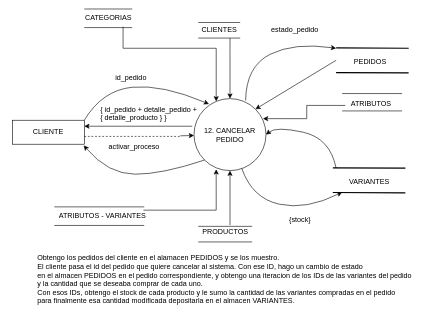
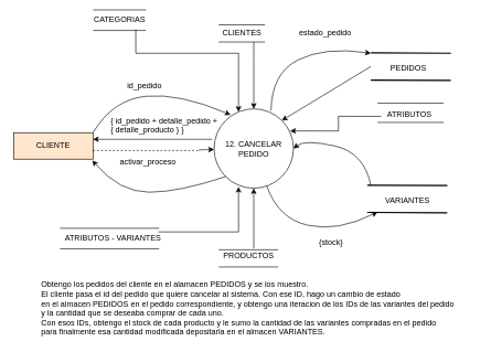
  <mxCell id="0" />
  <mxCell id="1" parent="0" />
  <mxCell id="2" style="edgeStyle=orthogonalEdgeStyle;rounded=0;orthogonalLoop=1;jettySize=auto;html=1;entryX=0.5;entryY=1;entryDx=0;entryDy=0;" parent="1" target="7" edge="1"><mxGeometry relative="1" as="geometry"><mxPoint x="383" y="375" as="sourcePoint" /><mxPoint x="383" y="310" as="targetPoint" /><Array as="points"><mxPoint x="383" y="375" /></Array></mxGeometry></mxCell>
  <mxCell id="3" style="edgeStyle=orthogonalEdgeStyle;rounded=0;orthogonalLoop=1;jettySize=auto;html=1;entryX=0.5;entryY=0;entryDx=0;entryDy=0;" parent="1" target="7" edge="1"><mxGeometry relative="1" as="geometry"><mxPoint x="383" y="150" as="targetPoint" /><mxPoint x="383" y="63" as="sourcePoint" /><Array as="points"><mxPoint x="383" y="90" /><mxPoint x="383" y="90" /></Array></mxGeometry></mxCell>
  <mxCell id="4" style="edgeStyle=orthogonalEdgeStyle;rounded=0;orthogonalLoop=1;jettySize=auto;html=1;exitX=0.774;exitY=1.2;exitDx=0;exitDy=0;exitPerimeter=0;" parent="1" source="29" target="7" edge="1"><mxGeometry relative="1" as="geometry"><Array as="points"><mxPoint x="205" y="80" /><mxPoint x="360" y="80" /></Array></mxGeometry></mxCell>
  <mxCell id="5" style="edgeStyle=orthogonalEdgeStyle;rounded=0;orthogonalLoop=1;jettySize=auto;html=1;exitX=0.929;exitY=0;exitDx=0;exitDy=0;exitPerimeter=0;entryX=0.308;entryY=0.982;entryDx=0;entryDy=0;entryPerimeter=0;" parent="1" source="31" target="7" edge="1"><mxGeometry relative="1" as="geometry"><mxPoint x="360" y="284" as="targetPoint" /><Array as="points"><mxPoint x="360" y="350" /></Array></mxGeometry></mxCell>
  <mxCell id="6" style="edgeStyle=orthogonalEdgeStyle;rounded=0;orthogonalLoop=1;jettySize=auto;html=1;exitX=-0.033;exitY=0.692;exitDx=0;exitDy=0;entryX=0.958;entryY=0.278;entryDx=0;entryDy=0;entryPerimeter=0;exitPerimeter=0;" parent="1" source="37" target="7" edge="1"><mxGeometry relative="1" as="geometry"><Array as="points"><mxPoint x="511" y="175" /><mxPoint x="511" y="197" /></Array></mxGeometry></mxCell>
  <mxCell id="7" value="&lt;div&gt;12. CANCELAR PEDIDO&lt;/div&gt;" style="ellipse;whiteSpace=wrap;html=1;aspect=fixed;" parent="1" vertex="1"><mxGeometry x="323" y="164" width="120" height="120" as="geometry" /></mxCell>
- <mxCell id="8" value="CLIENTE" style="rounded=0;whiteSpace=wrap;html=1;" parent="1" vertex="1"><mxGeometry x="20" y="200" width="120" height="40" as="geometry" /></mxCell>
+ <mxCell id="8" value="CLIENTE" style="rounded=0;whiteSpace=wrap;html=1;fillColor=#ffe6cc;" parent="1" vertex="1"><mxGeometry x="20" y="200" width="120" height="40" as="geometry" /></mxCell>
  <mxCell id="9" value="&lt;div&gt;id_pedido&lt;/div&gt;" style="text;html=1;resizable=0;points=[];autosize=1;align=left;verticalAlign=top;spacingTop=-4;" parent="1" vertex="1"><mxGeometry x="190" y="120" width="70" height="20" as="geometry" /></mxCell>
  <mxCell id="10" value="" style="curved=1;endArrow=classic;html=1;exitX=0;exitY=1;exitDx=0;exitDy=0;entryX=0.992;entryY=1.05;entryDx=0;entryDy=0;entryPerimeter=0;" parent="1" source="7" target="8" edge="1"><mxGeometry width="50" height="50" relative="1" as="geometry"><mxPoint x="20" y="350" as="sourcePoint" /><mxPoint x="70" y="300" as="targetPoint" /><Array as="points"><mxPoint x="270" y="290" /><mxPoint x="180" y="290" /></Array></mxGeometry></mxCell>
  <mxCell id="11" value="" style="shape=link;html=1;width=40;strokeWidth=2;entryX=1;entryY=0.75;entryDx=0;entryDy=0;" parent="1" edge="1"><mxGeometry width="50" height="50" relative="1" as="geometry"><mxPoint x="560" y="100" as="sourcePoint" /><mxPoint x="681" y="100.5" as="targetPoint" /></mxGeometry></mxCell>
  <mxCell id="12" value="PEDIDOS" style="text;html=1;resizable=0;points=[];autosize=1;align=left;verticalAlign=top;spacingTop=-4;" parent="1" vertex="1"><mxGeometry x="588" y="92" width="70" height="20" as="geometry" /></mxCell>
  <mxCell id="13" value="" style="curved=1;endArrow=classic;html=1;strokeWidth=1;exitX=1;exitY=0;exitDx=0;exitDy=0;entryX=0.208;entryY=0.075;entryDx=0;entryDy=0;exitPerimeter=0;entryPerimeter=0;" parent="1" source="8" target="7" edge="1"><mxGeometry width="50" height="50" relative="1" as="geometry"><mxPoint x="20" y="390" as="sourcePoint" /><mxPoint x="70" y="340" as="targetPoint" /><Array as="points"><mxPoint x="170" y="150" /><mxPoint x="270" y="140" /></Array></mxGeometry></mxCell>
  <mxCell id="14" value="" style="curved=1;endArrow=classic;html=1;strokeWidth=1;exitX=0.717;exitY=0.025;exitDx=0;exitDy=0;exitPerimeter=0;" parent="1" source="7" edge="1"><mxGeometry width="50" height="50" relative="1" as="geometry"><mxPoint x="20" y="370" as="sourcePoint" /><mxPoint x="560" y="80" as="targetPoint" /><Array as="points"><mxPoint x="410" y="110" /><mxPoint x="490" y="70" /></Array></mxGeometry></mxCell>
  <mxCell id="15" value="estado_pedido" style="text;html=1;resizable=0;points=[];autosize=1;align=left;verticalAlign=top;spacingTop=-4;" parent="1" vertex="1"><mxGeometry x="450" y="40" width="100" height="20" as="geometry" /></mxCell>
  <mxCell id="16" value="" style="shape=link;html=1;width=40;strokeWidth=2;entryX=1;entryY=0.75;entryDx=0;entryDy=0;" parent="1" edge="1"><mxGeometry width="50" height="50" relative="1" as="geometry"><mxPoint x="554.5" y="300" as="sourcePoint" /><mxPoint x="675.5" y="300.5" as="targetPoint" /></mxGeometry></mxCell>
  <mxCell id="17" value="VARIANTES" style="text;html=1;resizable=0;points=[];autosize=1;align=left;verticalAlign=top;spacingTop=-4;" parent="1" vertex="1"><mxGeometry x="580" y="293" width="80" height="20" as="geometry" /></mxCell>
  <mxCell id="18" value="" style="curved=1;endArrow=classic;html=1;strokeWidth=1;" parent="1" source="7" edge="1"><mxGeometry width="50" height="50" relative="1" as="geometry"><mxPoint x="20" y="390" as="sourcePoint" /><mxPoint x="570" y="320" as="targetPoint" /><Array as="points"><mxPoint x="420" y="330" /><mxPoint x="510" y="350" /></Array></mxGeometry></mxCell>
  <mxCell id="19" value="" style="curved=1;endArrow=classic;html=1;strokeWidth=1;entryX=1;entryY=0.5;entryDx=0;entryDy=0;" parent="1" target="7" edge="1"><mxGeometry width="50" height="50" relative="1" as="geometry"><mxPoint x="560" y="280" as="sourcePoint" /><mxPoint x="430" y="230" as="targetPoint" /><Array as="points"><mxPoint x="550" y="230" /><mxPoint x="460" y="210" /></Array></mxGeometry></mxCell>
  <mxCell id="20" value="{stock}" style="text;html=1;resizable=0;points=[];autosize=1;align=left;verticalAlign=top;spacingTop=-4;" parent="1" vertex="1"><mxGeometry x="480" y="357" width="50" height="20" as="geometry" /></mxCell>
  <mxCell id="21" value="&lt;div&gt;Obtengo los pedidos del cliente en el alamacen PEDIDOS y se los muestro.&lt;br&gt;&lt;/div&gt;&lt;div&gt;El cliente pasa el id del pedido que quiere cancelar al sistema. Con ese ID, hago un cambio de estado&lt;/div&gt;&lt;div&gt;en el almacen PEDIDOS en el pedido correspondiente, y obtengo una iteracion de los IDs de las variantes del pedido&lt;/div&gt;&lt;div&gt;y la cantidad que se deseaba comprar de cada uno.&lt;/div&gt;&lt;div&gt;Con esos IDs, obtengo el stock de cada producto y le sumo la cantidad de las variantes compradas en el pedido&lt;/div&gt;&lt;div&gt;para finalmente esa cantidad modificada depositarla en el almacen VARIANTES.&lt;br&gt;&lt;/div&gt;" style="text;html=1;resizable=0;points=[];autosize=1;align=left;verticalAlign=top;spacingTop=-4;" parent="1" vertex="1"><mxGeometry x="60" y="420" width="660" height="90" as="geometry" /></mxCell>
  <mxCell id="22" value="" style="endArrow=classic;html=1;entryX=1;entryY=0.5;entryDx=0;entryDy=0;" parent="1" edge="1"><mxGeometry width="50" height="50" relative="1" as="geometry"><mxPoint x="320" y="210" as="sourcePoint" /><mxPoint x="140" y="210" as="targetPoint" /></mxGeometry></mxCell>
  <mxCell id="23" value="" style="endArrow=classic;html=1;entryX=1;entryY=0;entryDx=0;entryDy=0;" parent="1" target="7" edge="1"><mxGeometry width="50" height="50" relative="1" as="geometry"><mxPoint x="560" y="100" as="sourcePoint" /><mxPoint x="490" y="280" as="targetPoint" /></mxGeometry></mxCell>
  <mxCell id="24" value="&lt;div&gt;{ id_pedido + detalle_pedido +&lt;/div&gt;&lt;div&gt;{ detalle_producto } }&lt;/div&gt;" style="text;html=1;resizable=0;points=[];autosize=1;align=left;verticalAlign=top;spacingTop=-4;rotation=0;" parent="1" vertex="1"><mxGeometry x="165" y="171.5" width="180" height="30" as="geometry" /></mxCell>
  <mxCell id="25" value="" style="endArrow=classic;html=1;" parent="1" target="7" edge="1"><mxGeometry width="50" height="50" relative="1" as="geometry"><mxPoint x="300" y="226" as="sourcePoint" /><mxPoint x="290" y="226.96" as="targetPoint" /></mxGeometry></mxCell>
  <mxCell id="26" value="" style="endArrow=none;dashed=1;html=1;exitX=1;exitY=0.75;exitDx=0;exitDy=0;" parent="1" edge="1"><mxGeometry width="50" height="50" relative="1" as="geometry"><mxPoint x="140" y="227" as="sourcePoint" /><mxPoint x="300" y="227" as="targetPoint" /></mxGeometry></mxCell>
  <mxCell id="27" value="activar_proceso" style="text;html=1;resizable=0;points=[];autosize=1;align=left;verticalAlign=top;spacingTop=-4;" parent="1" vertex="1"><mxGeometry x="179" y="235" width="100" height="20" as="geometry" /></mxCell>
  <mxCell id="28" value="" style="shape=link;html=1;width=31;" parent="1" edge="1"><mxGeometry width="50" height="50" relative="1" as="geometry"><mxPoint x="140" y="30" as="sourcePoint" /><mxPoint x="220" y="30" as="targetPoint" /></mxGeometry></mxCell>
  <mxCell id="29" value="CATEGORIAS" style="text;html=1;align=center;verticalAlign=middle;resizable=0;points=[];;autosize=1;" parent="1" vertex="1"><mxGeometry x="135" y="20" width="90" height="20" as="geometry" /></mxCell>
  <mxCell id="30" value="" style="shape=link;html=1;width=31;" parent="1" edge="1"><mxGeometry width="50" height="50" relative="1" as="geometry"><mxPoint x="90" y="360" as="sourcePoint" /><mxPoint x="240" y="360" as="targetPoint" /></mxGeometry></mxCell>
  <mxCell id="31" value="ATRIBUTOS - VARIANTES" style="text;html=1;align=center;verticalAlign=middle;resizable=0;points=[];;autosize=1;" parent="1" vertex="1"><mxGeometry x="90" y="350" width="160" height="20" as="geometry" /></mxCell>
  <mxCell id="32" value="" style="shape=link;html=1;width=26;" parent="1" edge="1"><mxGeometry width="50" height="50" relative="1" as="geometry"><mxPoint x="330" y="50" as="sourcePoint" /><mxPoint x="400" y="50" as="targetPoint" /></mxGeometry></mxCell>
  <mxCell id="33" value="CLIENTES" style="text;html=1;align=center;verticalAlign=middle;resizable=0;points=[];;autosize=1;" parent="1" vertex="1"><mxGeometry x="330" y="40" width="70" height="20" as="geometry" /></mxCell>
  <mxCell id="34" value="" style="shape=link;html=1;width=26;" parent="1" edge="1"><mxGeometry width="50" height="50" relative="1" as="geometry"><mxPoint x="330" y="390" as="sourcePoint" /><mxPoint x="420" y="390" as="targetPoint" /></mxGeometry></mxCell>
  <mxCell id="35" value="PRODUCTOS" style="text;html=1;align=center;verticalAlign=middle;resizable=0;points=[];;autosize=1;" parent="1" vertex="1"><mxGeometry x="330" y="377" width="90" height="20" as="geometry" /></mxCell>
  <mxCell id="36" value="" style="shape=link;html=1;width=29;" parent="1" edge="1"><mxGeometry width="50" height="50" relative="1" as="geometry"><mxPoint x="570" y="170" as="sourcePoint" /><mxPoint x="670" y="170" as="targetPoint" /></mxGeometry></mxCell>
  <mxCell id="37" value="ATRIBUTOS" style="text;html=1;align=center;verticalAlign=middle;resizable=0;points=[];;autosize=1;" parent="1" vertex="1"><mxGeometry x="578" y="161.5" width="80" height="20" as="geometry" /></mxCell>
